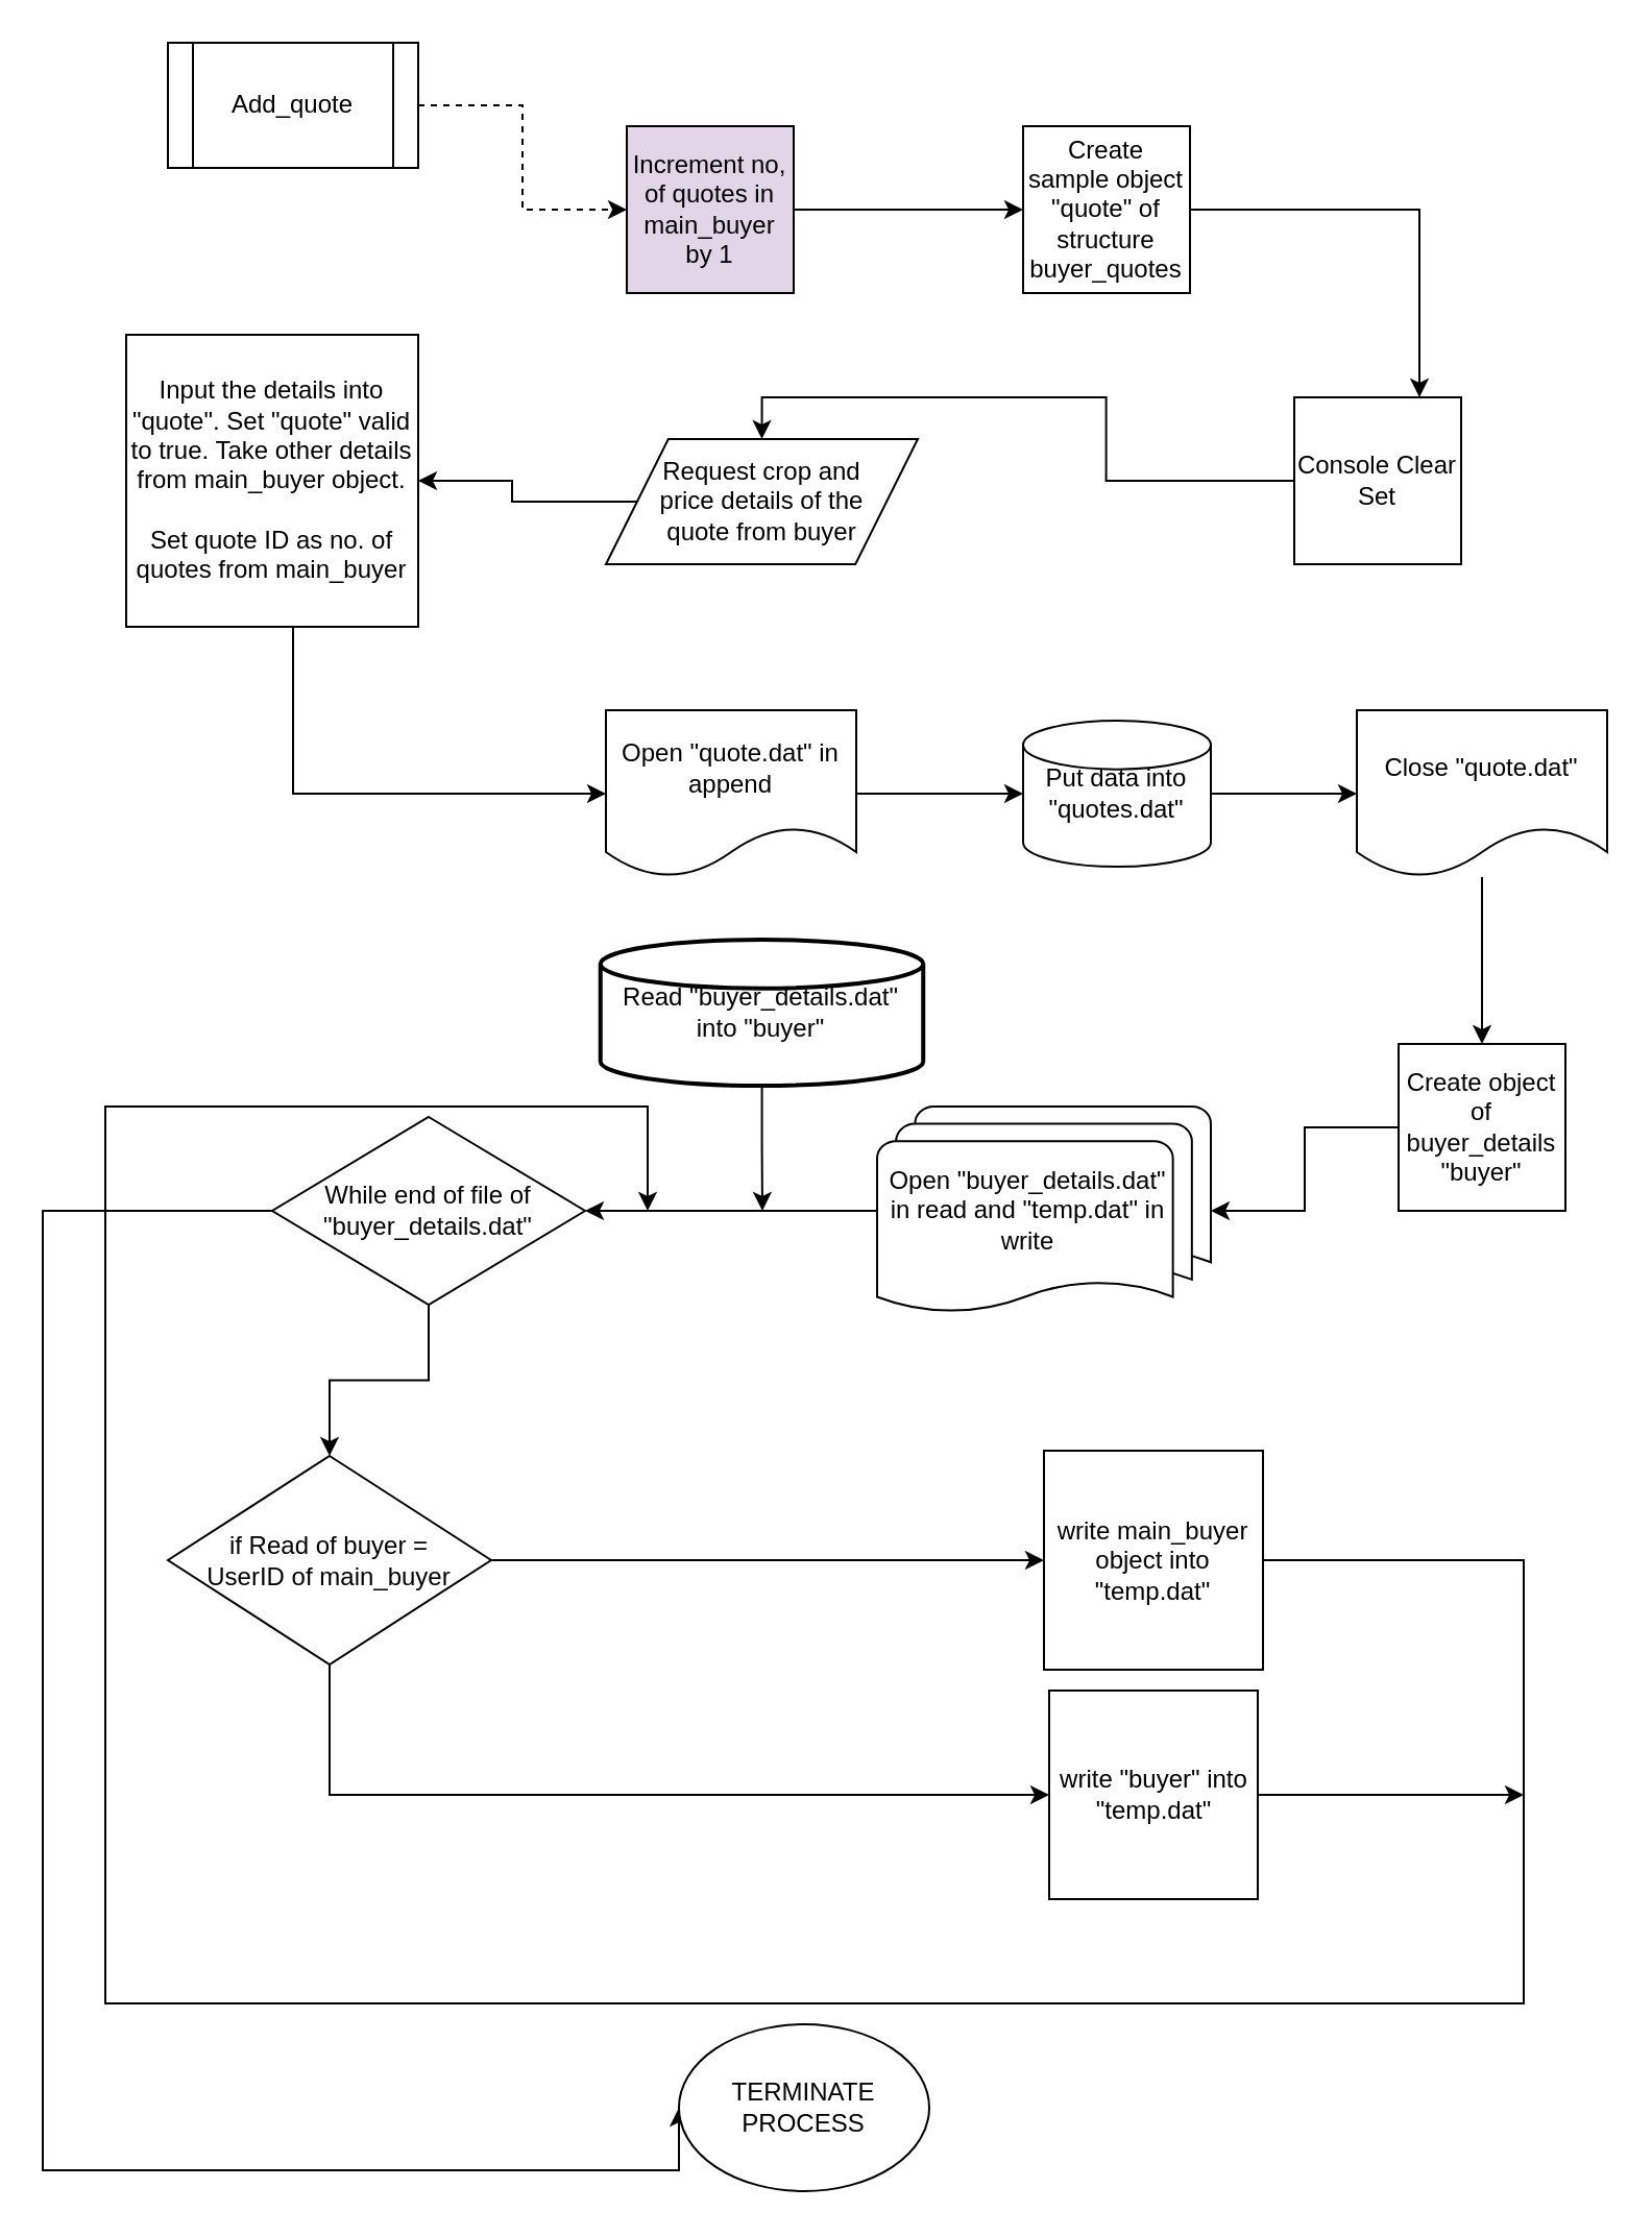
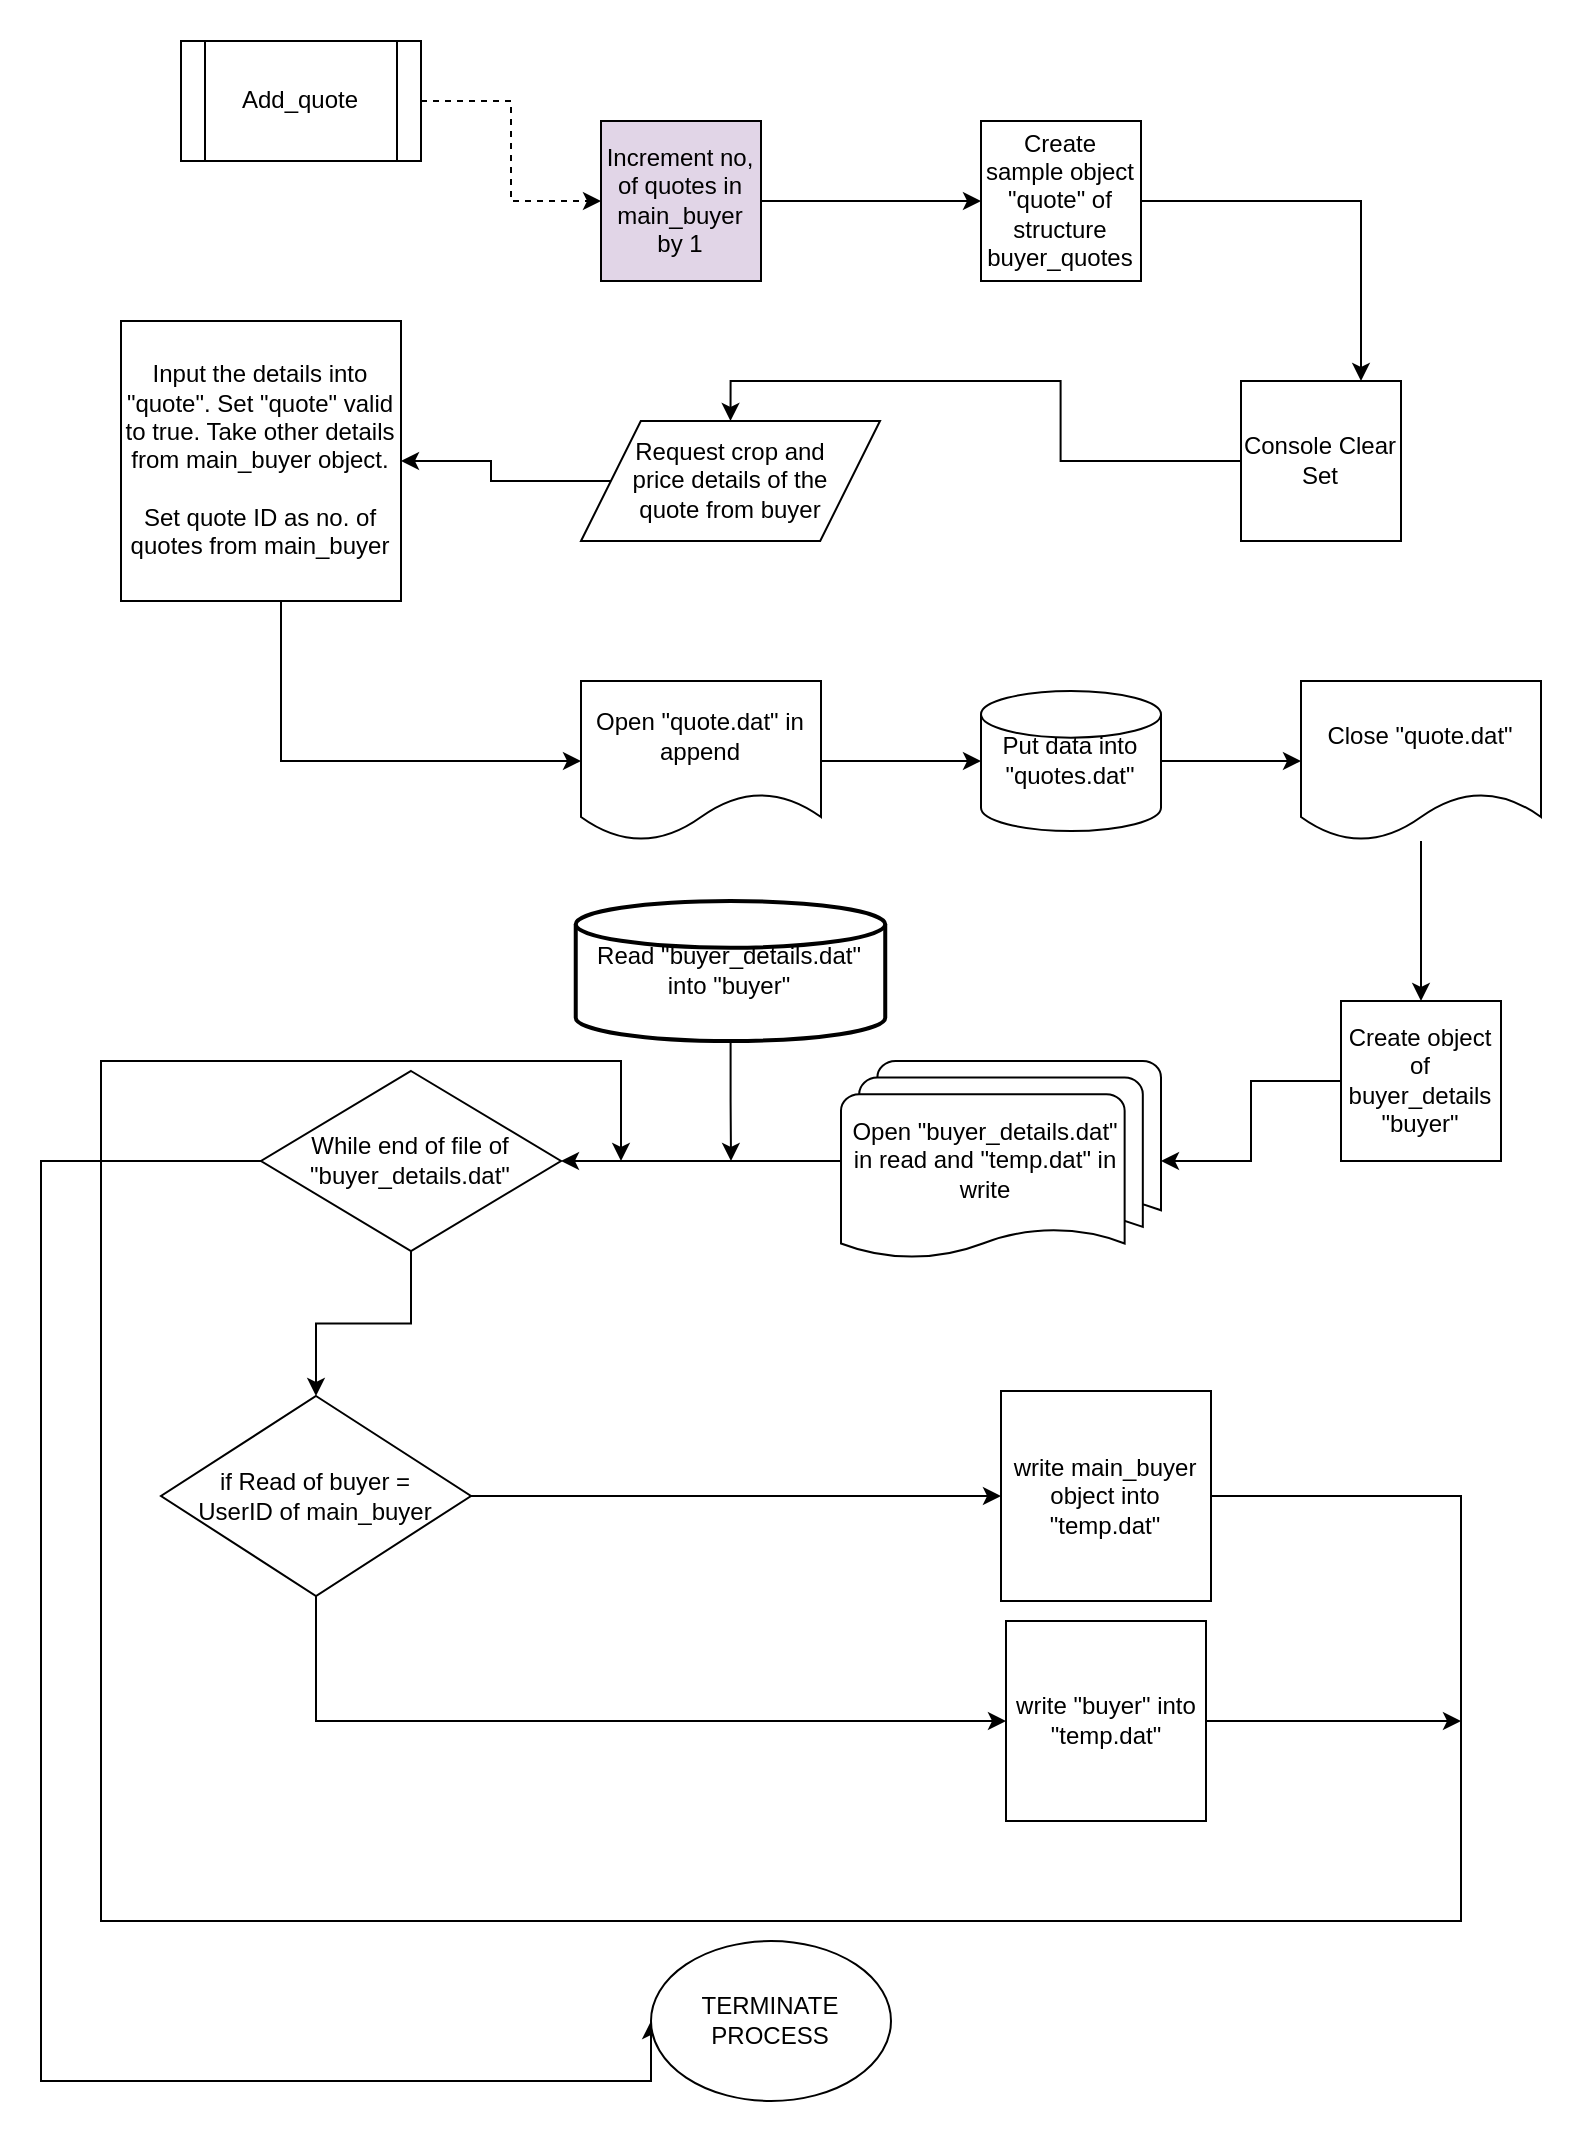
  <mxCell id="0" />
  <mxCell id="1" parent="0" />
  <mxCell id="2" style="edgeStyle=orthogonalEdgeStyle;rounded=0;orthogonalLoop=1;jettySize=auto;html=1;dashed=1;" edge="1" parent="1" source="3" target="5"><mxGeometry relative="1" as="geometry" /></mxCell>
- <mxCell id="3" value="Add_quote" style="shape=process;whiteSpace=wrap;html=1;backgroundOutline=1;" vertex="1" parent="1"><mxGeometry x="80" y="20" width="120" height="60" as="geometry" /></mxCell>
+ <mxCell id="3" value="Add_quote" style="shape=process;whiteSpace=wrap;html=1;backgroundOutline=1;" vertex="1" parent="1"><mxGeometry x="90" y="20" width="120" height="60" as="geometry" /></mxCell>
  <mxCell id="4" style="edgeStyle=orthogonalEdgeStyle;rounded=0;orthogonalLoop=1;jettySize=auto;html=1;entryX=0;entryY=0.5;entryDx=0;entryDy=0;" edge="1" parent="1" source="5" target="7"><mxGeometry relative="1" as="geometry" /></mxCell>
  <mxCell id="5" value="Increment no, of quotes in main_buyer by 1" style="whiteSpace=wrap;html=1;aspect=fixed;fillColor=#e1d5e7;" vertex="1" parent="1"><mxGeometry x="300" y="60" width="80" height="80" as="geometry" /></mxCell>
  <mxCell id="6" style="edgeStyle=orthogonalEdgeStyle;rounded=0;orthogonalLoop=1;jettySize=auto;html=1;entryX=0.75;entryY=0;entryDx=0;entryDy=0;exitX=1;exitY=0.5;exitDx=0;exitDy=0;" edge="1" parent="1" source="7" target="9"><mxGeometry relative="1" as="geometry" /></mxCell>
  <mxCell id="7" value="Create sample object &quot;quote&quot; of structure buyer_quotes" style="whiteSpace=wrap;html=1;aspect=fixed;" vertex="1" parent="1"><mxGeometry x="490" y="60" width="80" height="80" as="geometry" /></mxCell>
  <mxCell id="8" style="edgeStyle=orthogonalEdgeStyle;rounded=0;orthogonalLoop=1;jettySize=auto;html=1;entryX=0.5;entryY=0;entryDx=0;entryDy=0;" edge="1" parent="1" source="9" target="11"><mxGeometry relative="1" as="geometry" /></mxCell>
  <mxCell id="9" value="Console Clear Set" style="whiteSpace=wrap;html=1;aspect=fixed;" vertex="1" parent="1"><mxGeometry x="620" y="190" width="80" height="80" as="geometry" /></mxCell>
  <mxCell id="10" value="" style="edgeStyle=orthogonalEdgeStyle;rounded=0;orthogonalLoop=1;jettySize=auto;html=1;" edge="1" parent="1" source="11" target="13"><mxGeometry relative="1" as="geometry" /></mxCell>
  <mxCell id="11" value="Request crop and price details of the quote from buyer" style="shape=parallelogram;perimeter=parallelogramPerimeter;whiteSpace=wrap;html=1;spacingLeft=15;spacingRight=15;" vertex="1" parent="1"><mxGeometry x="290" y="210" width="149.5" height="60" as="geometry" /></mxCell>
  <mxCell id="12" style="edgeStyle=orthogonalEdgeStyle;rounded=0;orthogonalLoop=1;jettySize=auto;html=1;entryX=0;entryY=0.5;entryDx=0;entryDy=0;" edge="1" parent="1" source="13" target="16"><mxGeometry relative="1" as="geometry"><mxPoint x="320.75" y="380" as="targetPoint" /><Array as="points"><mxPoint x="140" y="380" /></Array></mxGeometry></mxCell>
  <mxCell id="13" value="Input the details into &quot;quote&quot;. Set &quot;quote&quot; valid to true. Take other details from main_buyer object.&lt;br&gt;&lt;br&gt;Set quote ID as no. of quotes from main_buyer" style="whiteSpace=wrap;html=1;aspect=fixed;" vertex="1" parent="1"><mxGeometry x="60" y="160" width="140" height="140" as="geometry" /></mxCell>
  <mxCell id="14" style="edgeStyle=orthogonalEdgeStyle;rounded=0;orthogonalLoop=1;jettySize=auto;html=1;exitX=0.5;exitY=1;exitDx=0;exitDy=0;" edge="1" parent="1" source="13" target="13"><mxGeometry relative="1" as="geometry" /></mxCell>
  <mxCell id="15" style="edgeStyle=orthogonalEdgeStyle;rounded=0;orthogonalLoop=1;jettySize=auto;html=1;" edge="1" parent="1" source="16" target="18"><mxGeometry relative="1" as="geometry" /></mxCell>
  <mxCell id="16" value="Open &quot;quote.dat&quot; in append" style="shape=document;whiteSpace=wrap;html=1;boundedLbl=1;" vertex="1" parent="1"><mxGeometry x="290" y="340" width="120" height="80" as="geometry" /></mxCell>
  <mxCell id="17" style="edgeStyle=orthogonalEdgeStyle;rounded=0;orthogonalLoop=1;jettySize=auto;html=1;entryX=0;entryY=0.5;entryDx=0;entryDy=0;" edge="1" parent="1" source="18" target="20"><mxGeometry relative="1" as="geometry" /></mxCell>
  <mxCell id="18" value="Put data into &quot;quotes.dat&quot;" style="strokeWidth=1;html=1;shape=mxgraph.flowchart.database;whiteSpace=wrap;" vertex="1" parent="1"><mxGeometry x="490" y="345" width="90" height="70" as="geometry" /></mxCell>
  <mxCell id="19" style="edgeStyle=orthogonalEdgeStyle;rounded=0;orthogonalLoop=1;jettySize=auto;html=1;entryX=0.5;entryY=0;entryDx=0;entryDy=0;" edge="1" parent="1" source="20" target="32"><mxGeometry relative="1" as="geometry" /></mxCell>
  <mxCell id="20" value="Close &quot;quote.dat&quot;" style="shape=document;whiteSpace=wrap;html=1;boundedLbl=1;strokeWidth=1;" vertex="1" parent="1"><mxGeometry x="650" y="340" width="120" height="80" as="geometry" /></mxCell>
  <mxCell id="21" style="edgeStyle=orthogonalEdgeStyle;rounded=0;orthogonalLoop=1;jettySize=auto;html=1;entryX=1;entryY=0.5;entryDx=0;entryDy=0;" edge="1" parent="1" source="22" target="25"><mxGeometry relative="1" as="geometry" /></mxCell>
  <mxCell id="22" value="Open &quot;buyer_details.dat&quot; in read and &quot;temp.dat&quot; in write" style="strokeWidth=1;html=1;shape=mxgraph.flowchart.multi-document;whiteSpace=wrap;spacingRight=15;spacing=1;" vertex="1" parent="1"><mxGeometry x="420" y="530" width="160" height="100" as="geometry" /></mxCell>
  <mxCell id="23" style="edgeStyle=orthogonalEdgeStyle;rounded=0;orthogonalLoop=1;jettySize=auto;html=1;" edge="1" parent="1" source="25" target="30"><mxGeometry relative="1" as="geometry" /></mxCell>
  <mxCell id="24" style="edgeStyle=orthogonalEdgeStyle;rounded=0;orthogonalLoop=1;jettySize=auto;html=1;entryX=0;entryY=0.5;entryDx=0;entryDy=0;" edge="1" parent="1" source="25" target="37"><mxGeometry relative="1" as="geometry"><mxPoint x="340" y="1000" as="targetPoint" /><Array as="points"><mxPoint x="20" y="580" /><mxPoint x="20" y="1040" /></Array></mxGeometry></mxCell>
  <mxCell id="25" value="While end of file of &quot;buyer_details.dat&quot;" style="rhombus;whiteSpace=wrap;html=1;strokeWidth=1;" vertex="1" parent="1"><mxGeometry x="130" y="535" width="150" height="90" as="geometry" /></mxCell>
  <mxCell id="26" style="edgeStyle=orthogonalEdgeStyle;rounded=0;orthogonalLoop=1;jettySize=auto;html=1;" edge="1" parent="1" source="27"><mxGeometry relative="1" as="geometry"><mxPoint x="365" y="580" as="targetPoint" /></mxGeometry></mxCell>
  <mxCell id="27" value="Read &quot;buyer_details.dat&quot; into &quot;buyer&quot;" style="strokeWidth=2;html=1;shape=mxgraph.flowchart.database;whiteSpace=wrap;" vertex="1" parent="1"><mxGeometry x="287.37" y="450" width="154.75" height="70" as="geometry" /></mxCell>
  <mxCell id="28" style="edgeStyle=orthogonalEdgeStyle;rounded=0;orthogonalLoop=1;jettySize=auto;html=1;entryX=0;entryY=0.5;entryDx=0;entryDy=0;" edge="1" parent="1" source="30" target="34"><mxGeometry relative="1" as="geometry" /></mxCell>
  <mxCell id="29" style="edgeStyle=orthogonalEdgeStyle;rounded=0;orthogonalLoop=1;jettySize=auto;html=1;entryX=0;entryY=0.5;entryDx=0;entryDy=0;" edge="1" parent="1" source="30" target="36"><mxGeometry relative="1" as="geometry"><Array as="points"><mxPoint x="157" y="860" /></Array></mxGeometry></mxCell>
  <mxCell id="30" value="if Read of buyer = UserID of main_buyer" style="rhombus;whiteSpace=wrap;html=1;strokeWidth=1;spacingLeft=15;spacingRight=15;" vertex="1" parent="1"><mxGeometry x="80" y="697.5" width="155" height="100" as="geometry" /></mxCell>
  <mxCell id="31" style="edgeStyle=orthogonalEdgeStyle;rounded=0;orthogonalLoop=1;jettySize=auto;html=1;entryX=1;entryY=0.5;entryDx=0;entryDy=0;entryPerimeter=0;" edge="1" parent="1" source="32" target="22"><mxGeometry relative="1" as="geometry" /></mxCell>
  <mxCell id="32" value="Create object of buyer_details &quot;buyer&quot;" style="whiteSpace=wrap;html=1;aspect=fixed;strokeWidth=1;" vertex="1" parent="1"><mxGeometry x="670" y="500" width="80" height="80" as="geometry" /></mxCell>
  <mxCell id="33" style="edgeStyle=orthogonalEdgeStyle;rounded=0;orthogonalLoop=1;jettySize=auto;html=1;" edge="1" parent="1" source="34"><mxGeometry relative="1" as="geometry"><mxPoint x="310" y="580" as="targetPoint" /><Array as="points"><mxPoint x="730" y="747" /><mxPoint x="730" y="960" /><mxPoint x="50" y="960" /><mxPoint x="50" y="530" /><mxPoint x="310" y="530" /></Array></mxGeometry></mxCell>
  <mxCell id="34" value="write main_buyer object into &quot;temp.dat&quot;" style="whiteSpace=wrap;html=1;aspect=fixed;strokeWidth=1;" vertex="1" parent="1"><mxGeometry x="500" y="695" width="105" height="105" as="geometry" /></mxCell>
  <mxCell id="35" style="edgeStyle=orthogonalEdgeStyle;rounded=0;orthogonalLoop=1;jettySize=auto;html=1;" edge="1" parent="1" source="36"><mxGeometry relative="1" as="geometry"><mxPoint x="730" y="860" as="targetPoint" /></mxGeometry></mxCell>
  <mxCell id="36" value="write &quot;buyer&quot; into &quot;temp.dat&quot;" style="whiteSpace=wrap;html=1;aspect=fixed;strokeWidth=1;" vertex="1" parent="1"><mxGeometry x="502.5" y="810" width="100" height="100" as="geometry" /></mxCell>
  <mxCell id="37" value="TERMINATE PROCESS" style="ellipse;whiteSpace=wrap;html=1;strokeWidth=1;" vertex="1" parent="1"><mxGeometry x="325" y="970" width="120" height="80" as="geometry" /></mxCell>
